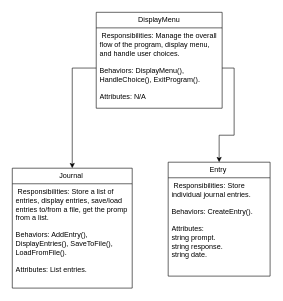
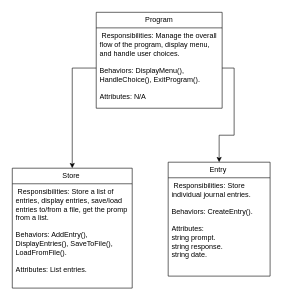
  <mxCell id="0" />
  <mxCell id="1" parent="0" />
- <mxCell id="2" value="Journal&amp;nbsp;" style="swimlane;fontStyle=0;childLayout=stackLayout;horizontal=1;startSize=26;fillColor=none;horizontalStack=0;resizeParent=1;resizeParentMax=0;resizeLast=0;collapsible=1;marginBottom=0;whiteSpace=wrap;html=1;" vertex="1" parent="1"><mxGeometry x="20" y="280" width="200" height="200" as="geometry" /></mxCell>
+ <mxCell id="2" value="Store&amp;nbsp;" style="swimlane;fontStyle=0;childLayout=stackLayout;horizontal=1;startSize=26;fillColor=none;horizontalStack=0;resizeParent=1;resizeParentMax=0;resizeLast=0;collapsible=1;marginBottom=0;whiteSpace=wrap;html=1;" vertex="1" parent="1"><mxGeometry x="20" y="280" width="200" height="200" as="geometry" /></mxCell>
  <mxCell id="3" value="&lt;div&gt;&amp;nbsp;Responsibilities: Store a list of entries, display entries, save/load entries to/from a file, get the promp from a list.&lt;/div&gt;&lt;div&gt;&lt;br&gt;&lt;/div&gt;&lt;div&gt;Behaviors: AddEntry(), DisplayEntries(), SaveToFile(), LoadFromFile().&lt;/div&gt;&lt;div&gt;&lt;br&gt;&lt;/div&gt;&lt;div&gt;Attributes: List entries.&lt;/div&gt;" style="text;strokeColor=none;fillColor=none;align=left;verticalAlign=top;spacingLeft=4;spacingRight=4;overflow=hidden;rotatable=0;points=[[0,0.5],[1,0.5]];portConstraint=eastwest;whiteSpace=wrap;html=1;" vertex="1" parent="2"><mxGeometry y="26" width="200" height="174" as="geometry" /></mxCell>
  <mxCell id="4" value="Entry&amp;nbsp;" style="swimlane;fontStyle=0;childLayout=stackLayout;horizontal=1;startSize=26;fillColor=none;horizontalStack=0;resizeParent=1;resizeParentMax=0;resizeLast=0;collapsible=1;marginBottom=0;whiteSpace=wrap;html=1;" vertex="1" parent="1"><mxGeometry x="280" y="270" width="170" height="190" as="geometry" /></mxCell>
  <mxCell id="5" value="&amp;nbsp;Responsibilities: Store individual journal entries.&lt;br&gt;&lt;br&gt;    Behaviors: CreateEntry().&lt;br&gt;&lt;br&gt;    Attributes:&lt;br&gt;        string prompt.&lt;br&gt;        string response.&lt;br&gt;        string date." style="text;strokeColor=none;fillColor=none;align=left;verticalAlign=top;spacingLeft=4;spacingRight=4;overflow=hidden;rotatable=0;points=[[0,0.5],[1,0.5]];portConstraint=eastwest;whiteSpace=wrap;html=1;" vertex="1" parent="4"><mxGeometry y="26" width="170" height="164" as="geometry" /></mxCell>
  <mxCell id="6" style="edgeStyle=orthogonalEdgeStyle;rounded=0;orthogonalLoop=1;jettySize=auto;html=1;entryX=0.5;entryY=0;entryDx=0;entryDy=0;exitX=0;exitY=0.5;exitDx=0;exitDy=0;" edge="1" parent="1" source="8" target="2"><mxGeometry relative="1" as="geometry" /></mxCell>
- <mxCell id="7" value="DisplayMenu" style="swimlane;fontStyle=0;childLayout=stackLayout;horizontal=1;startSize=26;fillColor=none;horizontalStack=0;resizeParent=1;resizeParentMax=0;resizeLast=0;collapsible=1;marginBottom=0;whiteSpace=wrap;html=1;" vertex="1" parent="1"><mxGeometry x="160" y="20" width="210" height="160" as="geometry" /></mxCell>
+ <mxCell id="7" value="Program" style="swimlane;fontStyle=0;childLayout=stackLayout;horizontal=1;startSize=26;fillColor=none;horizontalStack=0;resizeParent=1;resizeParentMax=0;resizeLast=0;collapsible=1;marginBottom=0;whiteSpace=wrap;html=1;" vertex="1" parent="1"><mxGeometry x="160" y="20" width="210" height="160" as="geometry" /></mxCell>
  <mxCell id="8" value="&lt;div&gt;&amp;nbsp;Responsibilities: Manage the overall flow of the program, display menu, and handle user choices.&lt;/div&gt;&lt;div&gt;&lt;br&gt;&lt;/div&gt;&lt;div&gt;Behaviors: DisplayMenu(), HandleChoice(), ExitProgram().&lt;/div&gt;&lt;div&gt;&amp;nbsp;&lt;/div&gt;&lt;div&gt;Attributes: N/A&lt;/div&gt;" style="text;strokeColor=none;fillColor=none;align=left;verticalAlign=top;spacingLeft=4;spacingRight=4;overflow=hidden;rotatable=0;points=[[0,0.5],[1,0.5]];portConstraint=eastwest;whiteSpace=wrap;html=1;" vertex="1" parent="7"><mxGeometry y="26" width="210" height="134" as="geometry" /></mxCell>
  <mxCell id="9" style="edgeStyle=orthogonalEdgeStyle;rounded=0;orthogonalLoop=1;jettySize=auto;html=1;exitX=1;exitY=0.5;exitDx=0;exitDy=0;entryX=0.5;entryY=0;entryDx=0;entryDy=0;" edge="1" parent="1" source="8" target="4"><mxGeometry relative="1" as="geometry" /></mxCell>
